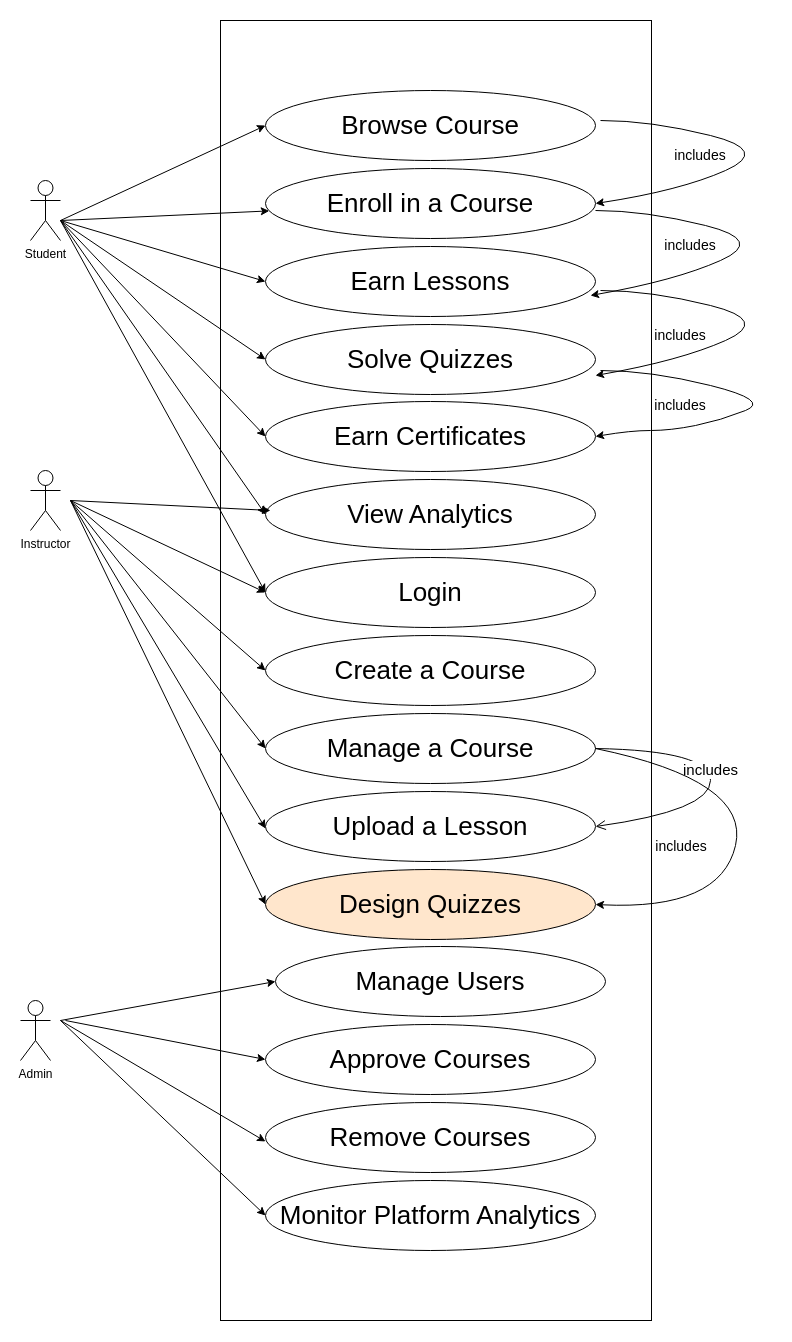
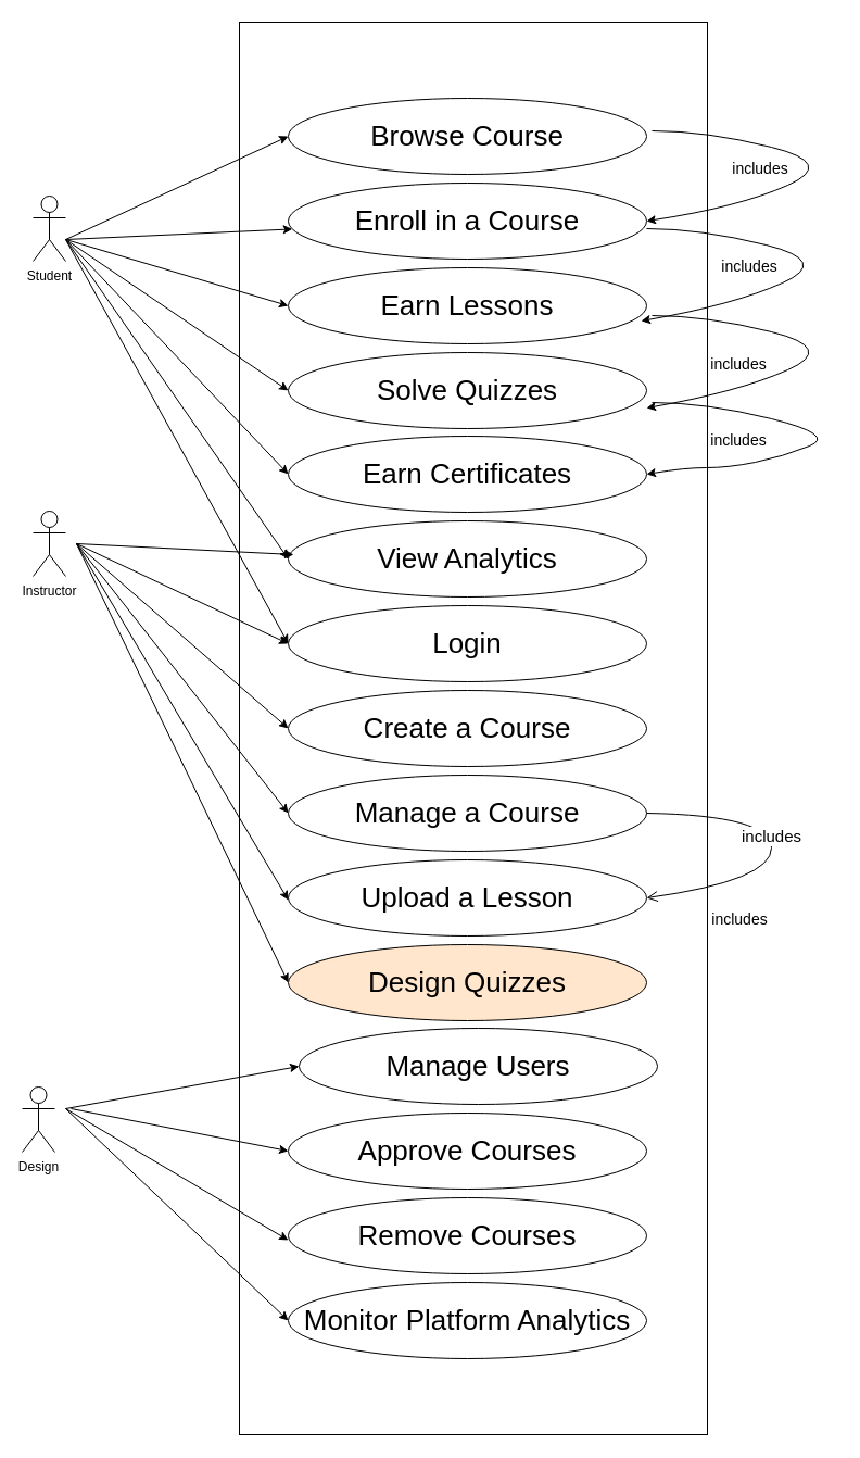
  <mxCell id="0" />
  <mxCell id="1" parent="0" />
  <mxCell id="2" value="Student" style="shape=umlActor;verticalLabelPosition=bottom;verticalAlign=top;html=1;" vertex="1" parent="1"><mxGeometry x="30" y="180" width="30" height="60" as="geometry" /></mxCell>
  <mxCell id="3" value="Instructor" style="shape=umlActor;verticalLabelPosition=bottom;verticalAlign=top;html=1;" vertex="1" parent="1"><mxGeometry x="30" y="470" width="30" height="60" as="geometry" /></mxCell>
- <mxCell id="4" value="Admin" style="shape=umlActor;verticalLabelPosition=bottom;verticalAlign=top;html=1;" vertex="1" parent="1"><mxGeometry x="20" y="1000" width="30" height="60" as="geometry" /></mxCell>
+ <mxCell id="4" value="Design" style="shape=umlActor;verticalLabelPosition=bottom;verticalAlign=top;html=1;" vertex="1" parent="1"><mxGeometry x="20" y="1000" width="30" height="60" as="geometry" /></mxCell>
  <mxCell id="5" value="" style="rounded=0;whiteSpace=wrap;html=1;direction=south;" vertex="1" parent="1"><mxGeometry x="220" y="20" width="431" height="1300" as="geometry" /></mxCell>
  <mxCell id="6" value="Browse Course" style="ellipse;whiteSpace=wrap;html=1;fontSize=26;" vertex="1" parent="1"><mxGeometry x="265" y="90" width="330" height="70" as="geometry" /></mxCell>
  <mxCell id="7" value="Enroll in a Course" style="ellipse;whiteSpace=wrap;html=1;fontSize=26;" vertex="1" parent="1"><mxGeometry x="265" y="168" width="330" height="70" as="geometry" /></mxCell>
  <mxCell id="8" value="Earn Lessons" style="ellipse;whiteSpace=wrap;html=1;fontSize=26;" vertex="1" parent="1"><mxGeometry x="265" y="246" width="330" height="70" as="geometry" /></mxCell>
  <mxCell id="9" value="Solve Quizzes" style="ellipse;whiteSpace=wrap;html=1;fontSize=26;" vertex="1" parent="1"><mxGeometry x="265" y="324" width="330" height="70" as="geometry" /></mxCell>
  <mxCell id="10" value="Earn Certificates" style="ellipse;whiteSpace=wrap;html=1;fontSize=26;" vertex="1" parent="1"><mxGeometry x="265" y="401" width="330" height="70" as="geometry" /></mxCell>
  <mxCell id="11" value="" style="endArrow=classic;html=1;rounded=0;" edge="1" parent="1" target="7"><mxGeometry width="50" height="50" relative="1" as="geometry"><mxPoint x="60" y="220" as="sourcePoint" /><mxPoint x="110" y="170" as="targetPoint" /></mxGeometry></mxCell>
  <mxCell id="12" value="" style="endArrow=classic;html=1;rounded=0;entryX=0;entryY=0.5;entryDx=0;entryDy=0;" edge="1" parent="1" target="6"><mxGeometry width="50" height="50" relative="1" as="geometry"><mxPoint x="60" y="220" as="sourcePoint" /><mxPoint x="110" y="160" as="targetPoint" /></mxGeometry></mxCell>
  <mxCell id="13" value="" style="endArrow=classic;html=1;rounded=0;entryX=0;entryY=0.5;entryDx=0;entryDy=0;" edge="1" parent="1" target="8"><mxGeometry width="50" height="50" relative="1" as="geometry"><mxPoint x="60" y="220" as="sourcePoint" /><mxPoint x="110" y="170" as="targetPoint" /></mxGeometry></mxCell>
  <mxCell id="14" value="" style="endArrow=classic;html=1;rounded=0;entryX=0;entryY=0.5;entryDx=0;entryDy=0;" edge="1" parent="1" target="9"><mxGeometry width="50" height="50" relative="1" as="geometry"><mxPoint x="60" y="220" as="sourcePoint" /><mxPoint x="110" y="170" as="targetPoint" /></mxGeometry></mxCell>
  <mxCell id="15" value="" style="endArrow=classic;html=1;rounded=0;entryX=0;entryY=0.5;entryDx=0;entryDy=0;" edge="1" parent="1" target="10"><mxGeometry width="50" height="50" relative="1" as="geometry"><mxPoint x="60" y="220" as="sourcePoint" /><mxPoint x="110" y="170" as="targetPoint" /></mxGeometry></mxCell>
  <mxCell id="16" value="" style="curved=1;endArrow=classic;html=1;rounded=0;entryX=1;entryY=0.5;entryDx=0;entryDy=0;fillColor=#6a00ff;strokeColor=#000000;" edge="1" parent="1" target="7"><mxGeometry width="50" height="50" relative="1" as="geometry"><mxPoint x="600" y="120" as="sourcePoint" /><mxPoint x="590" y="170" as="targetPoint" /><Array as="points"><mxPoint x="650" y="120" /><mxPoint x="770" y="150" /><mxPoint x="680" y="190" /></Array></mxGeometry></mxCell>
  <mxCell id="17" value="&lt;font style=&quot;font-size: 14px;&quot;&gt;includes&lt;/font&gt;" style="text;html=1;whiteSpace=wrap;strokeColor=none;fillColor=none;align=center;verticalAlign=middle;rounded=0;" vertex="1" parent="1"><mxGeometry x="670" y="140" width="60" height="30" as="geometry" /></mxCell>
  <mxCell id="18" value="" style="curved=1;endArrow=classic;html=1;rounded=0;entryX=1;entryY=0.5;entryDx=0;entryDy=0;" edge="1" parent="1"><mxGeometry width="50" height="50" relative="1" as="geometry"><mxPoint x="595" y="210" as="sourcePoint" /><mxPoint x="590" y="295" as="targetPoint" /><Array as="points"><mxPoint x="645" y="210" /><mxPoint x="765" y="240" /><mxPoint x="675" y="280" /></Array></mxGeometry></mxCell>
  <mxCell id="19" value="&lt;font style=&quot;font-size: 14px;&quot;&gt;includes&lt;/font&gt;" style="text;html=1;whiteSpace=wrap;strokeColor=none;fillColor=none;align=center;verticalAlign=middle;rounded=0;" vertex="1" parent="1"><mxGeometry x="660" y="230" width="60" height="30" as="geometry" /></mxCell>
  <mxCell id="20" value="&lt;font style=&quot;font-size: 14px;&quot;&gt;includes&lt;/font&gt;" style="text;html=1;whiteSpace=wrap;strokeColor=none;fillColor=none;align=center;verticalAlign=middle;rounded=0;" vertex="1" parent="1"><mxGeometry x="650" y="320" width="60" height="30" as="geometry" /></mxCell>
  <mxCell id="21" value="&lt;font style=&quot;font-size: 14px;&quot;&gt;includes&lt;/font&gt;" style="text;html=1;whiteSpace=wrap;strokeColor=none;fillColor=none;align=center;verticalAlign=middle;rounded=0;" vertex="1" parent="1"><mxGeometry x="650" y="390" width="60" height="30" as="geometry" /></mxCell>
  <mxCell id="22" value="" style="curved=1;endArrow=classic;html=1;rounded=0;entryX=1;entryY=0.5;entryDx=0;entryDy=0;" edge="1" parent="1"><mxGeometry width="50" height="50" relative="1" as="geometry"><mxPoint x="600" y="290" as="sourcePoint" /><mxPoint x="595" y="375" as="targetPoint" /><Array as="points"><mxPoint x="650" y="290" /><mxPoint x="770" y="320" /><mxPoint x="680" y="360" /></Array></mxGeometry></mxCell>
  <mxCell id="23" value="" style="curved=1;endArrow=classic;html=1;rounded=0;entryX=1;entryY=0.5;entryDx=0;entryDy=0;" edge="1" parent="1" target="10"><mxGeometry width="50" height="50" relative="1" as="geometry"><mxPoint x="600" y="370" as="sourcePoint" /><mxPoint x="595" y="455" as="targetPoint" /><Array as="points"><mxPoint x="650" y="370" /><mxPoint x="770" y="400" /><mxPoint x="720" y="420" /><mxPoint x="670" y="430" /><mxPoint x="630" y="430" /></Array></mxGeometry></mxCell>
  <mxCell id="24" value="View Analytics" style="ellipse;whiteSpace=wrap;html=1;fontSize=26;" vertex="1" parent="1"><mxGeometry x="265" y="479" width="330" height="70" as="geometry" /></mxCell>
  <mxCell id="25" value="" style="endArrow=classic;html=1;rounded=0;entryX=0;entryY=0.5;entryDx=0;entryDy=0;" edge="1" parent="1" target="24"><mxGeometry width="50" height="50" relative="1" as="geometry"><mxPoint x="60" y="220" as="sourcePoint" /><mxPoint x="90" y="400" as="targetPoint" /></mxGeometry></mxCell>
  <mxCell id="26" value="" style="endArrow=classic;html=1;rounded=0;" edge="1" parent="1"><mxGeometry width="50" height="50" relative="1" as="geometry"><mxPoint x="70" y="500" as="sourcePoint" /><mxPoint x="270" y="510" as="targetPoint" /></mxGeometry></mxCell>
  <mxCell id="27" value="Login" style="ellipse;whiteSpace=wrap;html=1;fontSize=26;" vertex="1" parent="1"><mxGeometry x="265" y="557" width="330" height="70" as="geometry" /></mxCell>
  <mxCell id="28" value="" style="endArrow=classic;html=1;rounded=0;entryX=0;entryY=0.5;entryDx=0;entryDy=0;" edge="1" parent="1" target="27"><mxGeometry width="50" height="50" relative="1" as="geometry"><mxPoint x="60" y="220" as="sourcePoint" /><mxPoint x="90" y="470" as="targetPoint" /></mxGeometry></mxCell>
  <mxCell id="29" value="" style="endArrow=classic;html=1;rounded=0;entryX=0;entryY=0.5;entryDx=0;entryDy=0;" edge="1" parent="1" target="27"><mxGeometry width="50" height="50" relative="1" as="geometry"><mxPoint x="70" y="500" as="sourcePoint" /><mxPoint x="90" y="470" as="targetPoint" /></mxGeometry></mxCell>
  <mxCell id="30" value="Create a Course" style="ellipse;whiteSpace=wrap;html=1;fontSize=26;" vertex="1" parent="1"><mxGeometry x="265" y="635" width="330" height="70" as="geometry" /></mxCell>
  <mxCell id="31" value="Manage a Course" style="ellipse;whiteSpace=wrap;html=1;fontSize=26;" vertex="1" parent="1"><mxGeometry x="265" y="713" width="330" height="70" as="geometry" /></mxCell>
  <mxCell id="32" value="Upload a Lesson" style="ellipse;whiteSpace=wrap;html=1;fontSize=26;" vertex="1" parent="1"><mxGeometry x="265" y="791" width="330" height="70" as="geometry" /></mxCell>
  <mxCell id="33" value="Design Quizzes" style="ellipse;whiteSpace=wrap;html=1;fontSize=26;fillColor=#ffe6cc;" vertex="1" parent="1"><mxGeometry x="265" y="869" width="330" height="70" as="geometry" /></mxCell>
  <mxCell id="34" value="Manage Users" style="ellipse;whiteSpace=wrap;html=1;fontSize=26;" vertex="1" parent="1"><mxGeometry x="275" y="946" width="330" height="70" as="geometry" /></mxCell>
  <mxCell id="35" value="Approve Courses" style="ellipse;whiteSpace=wrap;html=1;fontSize=26;" vertex="1" parent="1"><mxGeometry x="265" y="1024" width="330" height="70" as="geometry" /></mxCell>
  <mxCell id="36" value="Remove Courses" style="ellipse;whiteSpace=wrap;html=1;fontSize=26;" vertex="1" parent="1"><mxGeometry x="265" y="1102" width="330" height="70" as="geometry" /></mxCell>
  <mxCell id="37" value="Monitor Platform Analytics" style="ellipse;whiteSpace=wrap;html=1;fontSize=26;" vertex="1" parent="1"><mxGeometry x="265" y="1180" width="330" height="70" as="geometry" /></mxCell>
  <mxCell id="38" value="" style="endArrow=classic;html=1;rounded=0;entryX=0;entryY=0.5;entryDx=0;entryDy=0;" edge="1" parent="1" target="30"><mxGeometry width="50" height="50" relative="1" as="geometry"><mxPoint x="70" y="500" as="sourcePoint" /><mxPoint x="440" y="670" as="targetPoint" /></mxGeometry></mxCell>
  <mxCell id="39" value="" style="endArrow=classic;html=1;rounded=0;entryX=0;entryY=0.5;entryDx=0;entryDy=0;" edge="1" parent="1" target="34"><mxGeometry width="50" height="50" relative="1" as="geometry"><mxPoint x="60" y="1020" as="sourcePoint" /><mxPoint x="440" y="670" as="targetPoint" /></mxGeometry></mxCell>
  <mxCell id="40" value="" style="endArrow=classic;html=1;rounded=0;entryX=0;entryY=0.5;entryDx=0;entryDy=0;" edge="1" parent="1" target="31"><mxGeometry width="50" height="50" relative="1" as="geometry"><mxPoint x="70" y="500" as="sourcePoint" /><mxPoint x="440" y="670" as="targetPoint" /></mxGeometry></mxCell>
  <mxCell id="41" value="" style="endArrow=classic;html=1;rounded=0;entryX=0;entryY=0.5;entryDx=0;entryDy=0;" edge="1" parent="1"><mxGeometry width="50" height="50" relative="1" as="geometry"><mxPoint x="70" y="500" as="sourcePoint" /><mxPoint x="265" y="828" as="targetPoint" /></mxGeometry></mxCell>
  <mxCell id="42" value="" style="endArrow=classic;html=1;rounded=0;entryX=0;entryY=0.5;entryDx=0;entryDy=0;" edge="1" parent="1" target="33"><mxGeometry width="50" height="50" relative="1" as="geometry"><mxPoint x="70" y="500" as="sourcePoint" /><mxPoint x="260" y="900" as="targetPoint" /></mxGeometry></mxCell>
  <mxCell id="43" value="" style="endArrow=classic;html=1;rounded=0;entryX=0;entryY=0.5;entryDx=0;entryDy=0;" edge="1" parent="1" target="35"><mxGeometry width="50" height="50" relative="1" as="geometry"><mxPoint x="65" y="1020" as="sourcePoint" /><mxPoint x="270" y="1010.5" as="targetPoint" /></mxGeometry></mxCell>
  <mxCell id="44" value="" style="endArrow=classic;html=1;rounded=0;entryX=0;entryY=0.5;entryDx=0;entryDy=0;" edge="1" parent="1"><mxGeometry width="50" height="50" relative="1" as="geometry"><mxPoint x="60" y="1020" as="sourcePoint" /><mxPoint x="265" y="1141" as="targetPoint" /></mxGeometry></mxCell>
  <mxCell id="45" value="" style="endArrow=classic;html=1;rounded=0;entryX=0;entryY=0.5;entryDx=0;entryDy=0;" edge="1" parent="1" target="37"><mxGeometry width="50" height="50" relative="1" as="geometry"><mxPoint x="60" y="1020" as="sourcePoint" /><mxPoint x="265" y="1223" as="targetPoint" /></mxGeometry></mxCell>
  <mxCell id="46" value="&lt;font style=&quot;font-size: 15px;&quot;&gt;includes&lt;/font&gt;" style="html=1;verticalAlign=bottom;endArrow=open;endSize=8;curved=1;rounded=0;exitX=1;exitY=0.5;exitDx=0;exitDy=0;entryX=1;entryY=0.5;entryDx=0;entryDy=0;" edge="1" parent="1" source="31" target="32"><mxGeometry relative="1" as="geometry"><mxPoint x="700" y="747.37" as="sourcePoint" /><mxPoint x="700" y="750" as="targetPoint" /><Array as="points"><mxPoint x="710" y="750" /><mxPoint x="710" y="810" /></Array></mxGeometry></mxCell>
- <mxCell id="47" value="" style="curved=1;endArrow=classic;html=1;rounded=0;exitX=1;exitY=0.5;exitDx=0;exitDy=0;entryX=1;entryY=0.5;entryDx=0;entryDy=0;" edge="1" parent="1" source="31" target="33"><mxGeometry width="50" height="50" relative="1" as="geometry"><mxPoint x="720" y="860" as="sourcePoint" /><mxPoint x="670" y="910" as="targetPoint" /><Array as="points"><mxPoint x="750" y="780" /><mxPoint x="720" y="910" /></Array></mxGeometry></mxCell>
  <mxCell id="48" value="&lt;font style=&quot;font-size: 14px;&quot;&gt;includes&lt;/font&gt;" style="text;html=1;whiteSpace=wrap;strokeColor=none;fillColor=none;align=center;verticalAlign=middle;rounded=0;" vertex="1" parent="1"><mxGeometry x="651" y="831" width="60" height="30" as="geometry" /></mxCell>
